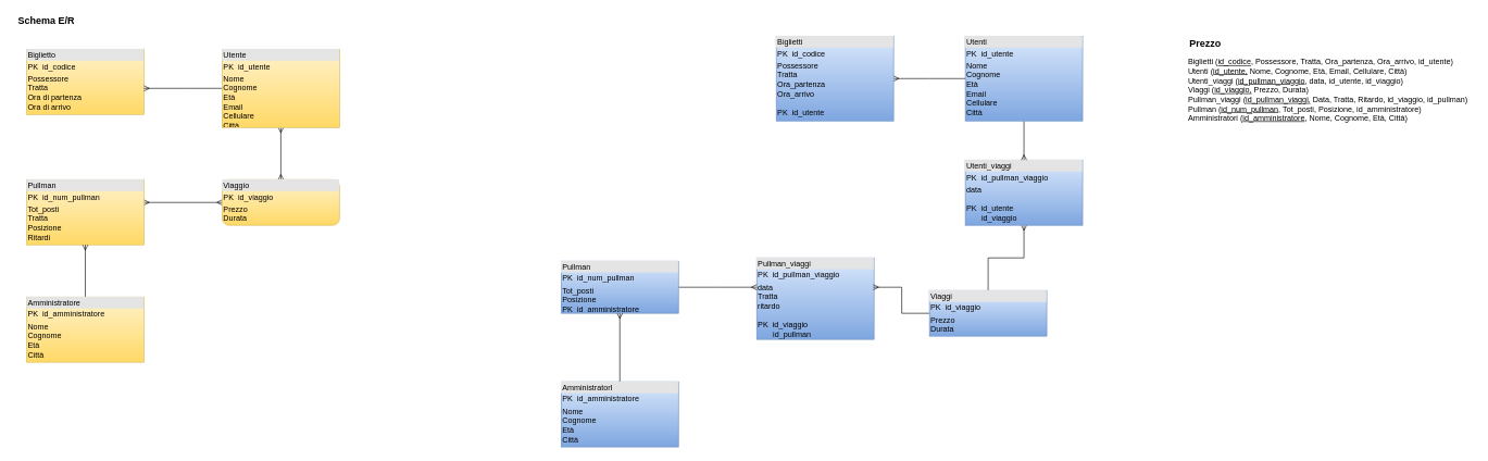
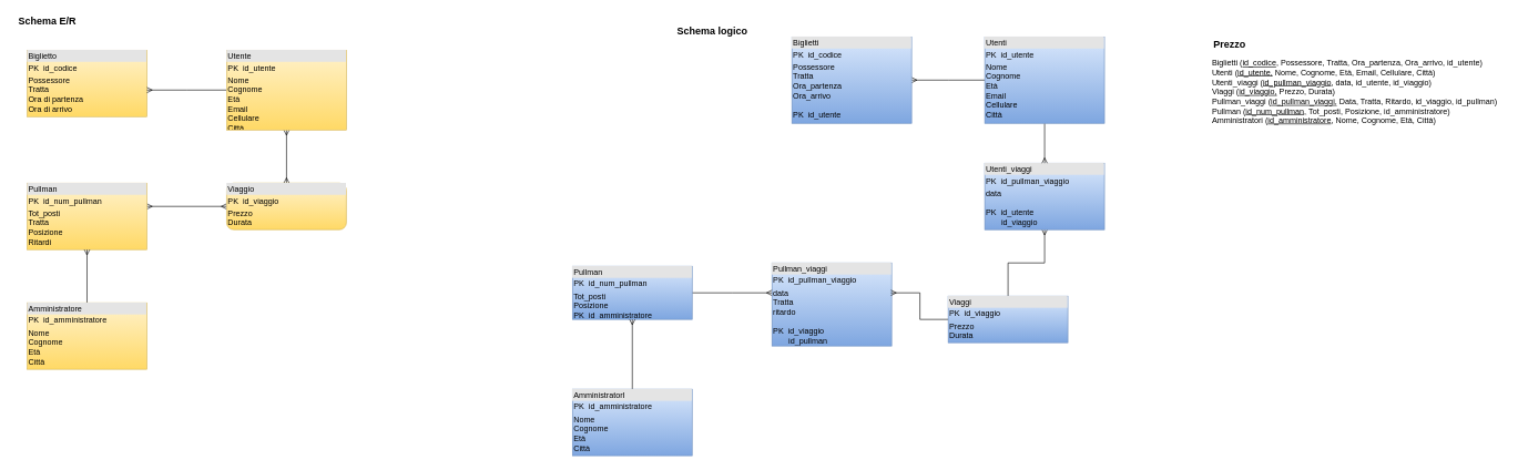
  <mxCell id="0" />
  <mxCell id="1" parent="0" />
  <mxCell id="2" value="&lt;b&gt;&lt;font style=&quot;font-size: 15px&quot;&gt;Schema E/R&lt;/font&gt;&lt;/b&gt;" style="text;html=1;resizable=0;autosize=1;align=center;verticalAlign=middle;points=[];fillColor=none;strokeColor=none;rounded=0;" parent="1" vertex="1"><mxGeometry x="20" y="20" width="100" height="20" as="geometry" /></mxCell>
  <mxCell id="3" value="&lt;div style=&quot;box-sizing: border-box ; width: 100% ; background: #e4e4e4 ; padding: 2px&quot;&gt;Biglietto&lt;/div&gt;&lt;table style=&quot;width: 100% ; font-size: 1em&quot; cellpadding=&quot;2&quot; cellspacing=&quot;0&quot;&gt;&lt;tbody&gt;&lt;tr&gt;&lt;td&gt;PK&amp;nbsp; id_codice&lt;/td&gt;&lt;td&gt;&lt;/td&gt;&lt;/tr&gt;&lt;tr&gt;&lt;td&gt;Possessore&lt;br&gt;Tratta&lt;br&gt;Ora di partenza&lt;br&gt;Ora di arrivo&lt;/td&gt;&lt;td&gt;&lt;/td&gt;&lt;/tr&gt;&lt;/tbody&gt;&lt;/table&gt;" style="verticalAlign=top;align=left;overflow=fill;html=1;strokeColor=#d6b656;fillColor=#fff2cc;gradientColor=#ffd966;" parent="1" vertex="1"><mxGeometry x="40" y="75" width="180" height="100" as="geometry" /></mxCell>
  <mxCell id="4" value="&lt;div style=&quot;box-sizing: border-box ; width: 100% ; background: #e4e4e4 ; padding: 2px&quot;&gt;Pullman_viaggi&lt;/div&gt;&lt;table style=&quot;width: 100% ; font-size: 1em&quot; cellpadding=&quot;2&quot; cellspacing=&quot;0&quot;&gt;&lt;tbody&gt;&lt;tr&gt;&lt;td&gt;PK&amp;nbsp; id_pullman_viaggio&lt;/td&gt;&lt;td&gt;&lt;/td&gt;&lt;/tr&gt;&lt;tr&gt;&lt;td&gt;data&lt;br&gt;Tratta&lt;br&gt;ritardo&lt;br&gt;&lt;br&gt;PK&amp;nbsp; id_viaggio&lt;br&gt;&amp;nbsp; &amp;nbsp; &amp;nbsp; &amp;nbsp;id_pullman&lt;br&gt;&lt;br&gt;&lt;/td&gt;&lt;td&gt;&lt;/td&gt;&lt;/tr&gt;&lt;/tbody&gt;&lt;/table&gt;" style="verticalAlign=top;align=left;overflow=fill;html=1;gradientColor=#7ea6e0;fillColor=#dae8fc;strokeColor=#6c8ebf;" parent="1" vertex="1"><mxGeometry x="1160" y="395" width="180" height="125" as="geometry" /></mxCell>
  <mxCell id="5" style="edgeStyle=orthogonalEdgeStyle;rounded=0;orthogonalLoop=1;jettySize=auto;html=1;startArrow=none;startFill=0;endArrow=ERmany;endFill=0;" parent="1" source="7" edge="1"><mxGeometry relative="1" as="geometry"><mxPoint x="220" y="135" as="targetPoint" /></mxGeometry></mxCell>
  <mxCell id="6" style="edgeStyle=orthogonalEdgeStyle;rounded=0;orthogonalLoop=1;jettySize=auto;html=1;entryX=0.5;entryY=0;entryDx=0;entryDy=0;startArrow=ERmany;startFill=0;endArrow=ERmany;endFill=0;" parent="1" source="7" target="9" edge="1"><mxGeometry relative="1" as="geometry" /></mxCell>
  <mxCell id="7" value="&lt;div style=&quot;box-sizing: border-box ; width: 100% ; background: #e4e4e4 ; padding: 2px&quot;&gt;Utente&lt;/div&gt;&lt;table style=&quot;width: 100% ; font-size: 1em&quot; cellpadding=&quot;2&quot; cellspacing=&quot;0&quot;&gt;&lt;tbody&gt;&lt;tr&gt;&lt;td&gt;PK&amp;nbsp; id_utente&lt;/td&gt;&lt;td&gt;&lt;/td&gt;&lt;/tr&gt;&lt;tr&gt;&lt;td&gt;Nome&lt;br&gt;Cognome&lt;br&gt;Età&lt;br&gt;Email&lt;br&gt;Cellulare&lt;br&gt;Città&lt;/td&gt;&lt;td&gt;&lt;/td&gt;&lt;/tr&gt;&lt;/tbody&gt;&lt;/table&gt;" style="verticalAlign=top;align=left;overflow=fill;html=1;gradientColor=#ffd966;fillColor=#fff2cc;strokeColor=#d6b656;" parent="1" vertex="1"><mxGeometry x="340" y="75" width="180" height="120" as="geometry" /></mxCell>
  <mxCell id="8" style="edgeStyle=orthogonalEdgeStyle;rounded=0;orthogonalLoop=1;jettySize=auto;html=1;entryX=1;entryY=0.35;entryDx=0;entryDy=0;entryPerimeter=0;startArrow=ERmany;startFill=0;endArrow=ERmany;endFill=0;" parent="1" source="9" target="10" edge="1"><mxGeometry relative="1" as="geometry" /></mxCell>
  <mxCell id="9" value="&lt;div style=&quot;box-sizing: border-box ; width: 100% ; background: #e4e4e4 ; padding: 2px&quot;&gt;Viaggio&lt;/div&gt;&lt;table style=&quot;width: 100% ; font-size: 1em&quot; cellpadding=&quot;2&quot; cellspacing=&quot;0&quot;&gt;&lt;tbody&gt;&lt;tr&gt;&lt;td&gt;PK&amp;nbsp; id_viaggio&lt;/td&gt;&lt;td&gt;&lt;/td&gt;&lt;/tr&gt;&lt;tr&gt;&lt;td&gt;Prezzo&lt;br&gt;Durata&lt;/td&gt;&lt;td&gt;&lt;/td&gt;&lt;/tr&gt;&lt;/tbody&gt;&lt;/table&gt;" style="verticalAlign=top;align=left;overflow=fill;html=1;gradientColor=#ffd966;fillColor=#fff2cc;strokeColor=#d6b656;rounded=1;" parent="1" vertex="1"><mxGeometry x="340" y="275" width="180" height="70" as="geometry" /></mxCell>
  <mxCell id="10" value="&lt;div style=&quot;box-sizing: border-box ; width: 100% ; background: #e4e4e4 ; padding: 2px&quot;&gt;Pullman&lt;/div&gt;&lt;table style=&quot;width: 100% ; font-size: 1em&quot; cellpadding=&quot;2&quot; cellspacing=&quot;0&quot;&gt;&lt;tbody&gt;&lt;tr&gt;&lt;td&gt;PK&amp;nbsp; id_num_pullman&lt;/td&gt;&lt;td&gt;&lt;/td&gt;&lt;/tr&gt;&lt;tr&gt;&lt;td&gt;Tot_posti&lt;br&gt;Tratta&lt;br&gt;Posizione&lt;br&gt;Ritardi&lt;/td&gt;&lt;td&gt;&lt;/td&gt;&lt;/tr&gt;&lt;/tbody&gt;&lt;/table&gt;" style="verticalAlign=top;align=left;overflow=fill;html=1;gradientColor=#ffd966;fillColor=#fff2cc;strokeColor=#d6b656;" parent="1" vertex="1"><mxGeometry x="40" y="275" width="180" height="100" as="geometry" /></mxCell>
  <mxCell id="11" style="edgeStyle=orthogonalEdgeStyle;rounded=0;orthogonalLoop=1;jettySize=auto;html=1;entryX=0.5;entryY=1;entryDx=0;entryDy=0;startArrow=none;startFill=0;endArrow=ERmany;endFill=0;" parent="1" source="12" target="10" edge="1"><mxGeometry relative="1" as="geometry" /></mxCell>
  <mxCell id="12" value="&lt;div style=&quot;box-sizing: border-box ; width: 100% ; background: #e4e4e4 ; padding: 2px&quot;&gt;Amministratore&lt;/div&gt;&lt;table style=&quot;width: 100% ; font-size: 1em&quot; cellpadding=&quot;2&quot; cellspacing=&quot;0&quot;&gt;&lt;tbody&gt;&lt;tr&gt;&lt;td&gt;PK&amp;nbsp; id_amministratore&lt;/td&gt;&lt;td&gt;&lt;/td&gt;&lt;/tr&gt;&lt;tr&gt;&lt;td&gt;Nome&lt;br&gt;Cognome&lt;br&gt;Età&lt;br&gt;Città&lt;/td&gt;&lt;td&gt;&lt;/td&gt;&lt;/tr&gt;&lt;/tbody&gt;&lt;/table&gt;" style="verticalAlign=top;align=left;overflow=fill;html=1;gradientColor=#ffd966;fillColor=#fff2cc;strokeColor=#d6b656;" parent="1" vertex="1"><mxGeometry x="40" y="455" width="180" height="100" as="geometry" /></mxCell>
  <mxCell id="13" style="edgeStyle=orthogonalEdgeStyle;rounded=0;orthogonalLoop=1;jettySize=auto;html=1;startArrow=none;startFill=0;endArrow=ERmany;endFill=0;" parent="1" source="14" edge="1"><mxGeometry relative="1" as="geometry"><mxPoint x="1160" y="440" as="targetPoint" /></mxGeometry></mxCell>
  <mxCell id="14" value="&lt;div style=&quot;box-sizing: border-box ; width: 100% ; background: #e4e4e4 ; padding: 2px&quot;&gt;Pullman&lt;/div&gt;&lt;table style=&quot;width: 100% ; font-size: 1em&quot; cellpadding=&quot;2&quot; cellspacing=&quot;0&quot;&gt;&lt;tbody&gt;&lt;tr&gt;&lt;td&gt;PK&amp;nbsp; id_num_pullman&lt;/td&gt;&lt;td&gt;&lt;/td&gt;&lt;/tr&gt;&lt;tr&gt;&lt;td&gt;Tot_posti&lt;br&gt;Posizione&lt;br&gt;PK&amp;nbsp; id_amministratore&lt;/td&gt;&lt;td&gt;&lt;/td&gt;&lt;/tr&gt;&lt;/tbody&gt;&lt;/table&gt;" style="verticalAlign=top;align=left;overflow=fill;html=1;gradientColor=#7ea6e0;fillColor=#dae8fc;strokeColor=#6c8ebf;" parent="1" vertex="1"><mxGeometry x="860" y="400" width="180" height="80" as="geometry" /></mxCell>
  <mxCell id="15" style="edgeStyle=orthogonalEdgeStyle;rounded=0;orthogonalLoop=1;jettySize=auto;html=1;entryX=0.5;entryY=1;entryDx=0;entryDy=0;startArrow=none;startFill=0;endArrow=ERmany;endFill=0;" parent="1" source="17" target="18" edge="1"><mxGeometry relative="1" as="geometry" /></mxCell>
  <mxCell id="16" style="edgeStyle=orthogonalEdgeStyle;rounded=0;orthogonalLoop=1;jettySize=auto;html=1;entryX=0.994;entryY=0.36;entryDx=0;entryDy=0;entryPerimeter=0;startArrow=none;startFill=0;endArrow=ERmany;endFill=0;" parent="1" source="17" target="4" edge="1"><mxGeometry relative="1" as="geometry" /></mxCell>
  <mxCell id="17" value="&lt;div style=&quot;box-sizing: border-box ; width: 100% ; background: #e4e4e4 ; padding: 2px&quot;&gt;Viaggi&lt;/div&gt;&lt;table style=&quot;width: 100% ; font-size: 1em&quot; cellpadding=&quot;2&quot; cellspacing=&quot;0&quot;&gt;&lt;tbody&gt;&lt;tr&gt;&lt;td&gt;PK&amp;nbsp; id_viaggio&lt;/td&gt;&lt;td&gt;&lt;/td&gt;&lt;/tr&gt;&lt;tr&gt;&lt;td&gt;Prezzo&lt;br&gt;Durata&lt;/td&gt;&lt;td&gt;&lt;/td&gt;&lt;/tr&gt;&lt;/tbody&gt;&lt;/table&gt;" style="verticalAlign=top;align=left;overflow=fill;html=1;gradientColor=#7ea6e0;fillColor=#dae8fc;strokeColor=#6c8ebf;" parent="1" vertex="1"><mxGeometry x="1425" y="445" width="180" height="70" as="geometry" /></mxCell>
  <mxCell id="18" value="&lt;div style=&quot;box-sizing: border-box ; width: 100% ; background: #e4e4e4 ; padding: 2px&quot;&gt;Utenti_viaggi&lt;/div&gt;&lt;table style=&quot;width: 100% ; font-size: 1em&quot; cellpadding=&quot;2&quot; cellspacing=&quot;0&quot;&gt;&lt;tbody&gt;&lt;tr&gt;&lt;td&gt;PK&amp;nbsp; id_pullman_viaggio&lt;/td&gt;&lt;td&gt;&lt;/td&gt;&lt;/tr&gt;&lt;tr&gt;&lt;td&gt;data&lt;br&gt;&lt;br&gt;PK&amp;nbsp; id_utente&lt;br&gt;&amp;nbsp; &amp;nbsp; &amp;nbsp; &amp;nbsp;id_viaggio&lt;br&gt;&lt;br&gt;&lt;/td&gt;&lt;td&gt;&lt;/td&gt;&lt;/tr&gt;&lt;/tbody&gt;&lt;/table&gt;" style="verticalAlign=top;align=left;overflow=fill;html=1;gradientColor=#7ea6e0;fillColor=#dae8fc;strokeColor=#6c8ebf;" parent="1" vertex="1"><mxGeometry x="1480" y="245" width="180" height="100" as="geometry" /></mxCell>
  <mxCell id="19" style="edgeStyle=orthogonalEdgeStyle;rounded=0;orthogonalLoop=1;jettySize=auto;html=1;entryX=0.5;entryY=0;entryDx=0;entryDy=0;startArrow=none;startFill=0;endArrow=ERmany;endFill=0;" parent="1" source="21" target="18" edge="1"><mxGeometry relative="1" as="geometry" /></mxCell>
  <mxCell id="20" style="edgeStyle=orthogonalEdgeStyle;rounded=0;orthogonalLoop=1;jettySize=auto;html=1;startArrow=none;startFill=0;endArrow=ERmany;endFill=0;" parent="1" source="21" edge="1"><mxGeometry relative="1" as="geometry"><mxPoint x="1370" y="120" as="targetPoint" /></mxGeometry></mxCell>
  <mxCell id="21" value="&lt;div style=&quot;box-sizing: border-box ; width: 100% ; background: #e4e4e4 ; padding: 2px&quot;&gt;Utenti&lt;/div&gt;&lt;table style=&quot;width: 100% ; font-size: 1em&quot; cellpadding=&quot;2&quot; cellspacing=&quot;0&quot;&gt;&lt;tbody&gt;&lt;tr&gt;&lt;td&gt;PK&amp;nbsp; id_utente&lt;/td&gt;&lt;td&gt;&lt;/td&gt;&lt;/tr&gt;&lt;tr&gt;&lt;td&gt;Nome&lt;br&gt;Cognome&lt;br&gt;Età&lt;br&gt;Email&lt;br&gt;Cellulare&lt;br&gt;Città&lt;/td&gt;&lt;td&gt;&lt;/td&gt;&lt;/tr&gt;&lt;/tbody&gt;&lt;/table&gt;" style="verticalAlign=top;align=left;overflow=fill;html=1;gradientColor=#7ea6e0;fillColor=#dae8fc;strokeColor=#6c8ebf;" parent="1" vertex="1"><mxGeometry x="1480" y="55" width="180" height="130" as="geometry" /></mxCell>
  <mxCell id="22" value="&lt;div style=&quot;box-sizing: border-box ; width: 100% ; background: #e4e4e4 ; padding: 2px&quot;&gt;Biglietti&lt;/div&gt;&lt;table style=&quot;width: 100% ; font-size: 1em&quot; cellpadding=&quot;2&quot; cellspacing=&quot;0&quot;&gt;&lt;tbody&gt;&lt;tr&gt;&lt;td&gt;PK&amp;nbsp; id_codice&lt;/td&gt;&lt;td&gt;&lt;/td&gt;&lt;/tr&gt;&lt;tr&gt;&lt;td&gt;Possessore&lt;br&gt;Tratta&lt;br&gt;Ora_partenza&lt;br&gt;Ora_arrivo&lt;br&gt;&lt;br&gt;PK&amp;nbsp; id_utente&lt;/td&gt;&lt;td&gt;&lt;/td&gt;&lt;/tr&gt;&lt;/tbody&gt;&lt;/table&gt;" style="verticalAlign=top;align=left;overflow=fill;html=1;gradientColor=#7ea6e0;fillColor=#dae8fc;strokeColor=#6c8ebf;" parent="1" vertex="1"><mxGeometry x="1190" y="55" width="180" height="130" as="geometry" /></mxCell>
  <mxCell id="23" style="edgeStyle=orthogonalEdgeStyle;rounded=0;orthogonalLoop=1;jettySize=auto;html=1;entryX=0.5;entryY=1;entryDx=0;entryDy=0;startArrow=none;startFill=0;endArrow=ERmany;endFill=0;" parent="1" source="24" target="14" edge="1"><mxGeometry relative="1" as="geometry" /></mxCell>
  <mxCell id="24" value="&lt;div style=&quot;box-sizing: border-box ; width: 100% ; background: #e4e4e4 ; padding: 2px&quot;&gt;AmministratorI&lt;/div&gt;&lt;table style=&quot;width: 100% ; font-size: 1em&quot; cellpadding=&quot;2&quot; cellspacing=&quot;0&quot;&gt;&lt;tbody&gt;&lt;tr&gt;&lt;td&gt;PK&amp;nbsp; id_amministratore&lt;/td&gt;&lt;td&gt;&lt;/td&gt;&lt;/tr&gt;&lt;tr&gt;&lt;td&gt;Nome&lt;br&gt;Cognome&lt;br&gt;Età&lt;br&gt;Città&lt;/td&gt;&lt;td&gt;&lt;/td&gt;&lt;/tr&gt;&lt;/tbody&gt;&lt;/table&gt;" style="verticalAlign=top;align=left;overflow=fill;html=1;gradientColor=#7ea6e0;fillColor=#dae8fc;strokeColor=#6c8ebf;" parent="1" vertex="1"><mxGeometry x="860" y="585" width="180" height="100" as="geometry" /></mxCell>
+ <mxCell id="25" value="&lt;b&gt;&lt;font style=&quot;font-size: 15px&quot;&gt;Schema logico&lt;/font&gt;&lt;/b&gt;" style="text;html=1;resizable=0;autosize=1;align=center;verticalAlign=middle;points=[];fillColor=none;strokeColor=none;rounded=0;" parent="1" vertex="1"><mxGeometry x="1010" y="35" width="120" height="20" as="geometry" /></mxCell>
  <mxCell id="26" value="&lt;b&gt;&lt;font style=&quot;font-size: 15px&quot;&gt;Prezzo&amp;nbsp;&lt;/font&gt;&lt;/b&gt;" style="text;html=1;resizable=0;autosize=1;align=center;verticalAlign=middle;points=[];fillColor=none;strokeColor=none;rounded=0;" parent="1" vertex="1"><mxGeometry x="1810" y="55" width="80" height="20" as="geometry" /></mxCell>
  <mxCell id="27" value="Biglietti (&lt;u&gt;id_codice&lt;/u&gt;, Possessore, Tratta, Ora_partenza, Ora_arrivo, id_utente)&lt;br&gt;&lt;div&gt;Utenti (&lt;u&gt;id_utente,&lt;/u&gt;&amp;nbsp;Nome, Cognome, Età, Email, Cellulare, Città)&lt;/div&gt;&lt;div&gt;Utenti_viaggi (&lt;u&gt;id_pullman_viaggio&lt;/u&gt;, data, id_utente, id_viaggio)&lt;/div&gt;&lt;div&gt;Viaggi (&lt;u&gt;id_viaggio,&lt;/u&gt;&amp;nbsp;Prezzo, Durata)&lt;/div&gt;&lt;div&gt;Pullman_viaggi (&lt;u&gt;id_pullman_viaggi,&lt;/u&gt;&amp;nbsp;Data, Tratta, Ritardo, id_viaggio, id_pullman)&lt;/div&gt;&lt;div&gt;Pullman (&lt;u&gt;id_num_pullman,&lt;/u&gt;&amp;nbsp;Tot_posti, Posizione, id_amministratore)&lt;/div&gt;&lt;div&gt;Amministratori (&lt;u&gt;id_amministratore&lt;/u&gt;, Nome, Cognome, Età, Città)&amp;nbsp;&lt;/div&gt;&lt;div&gt;&lt;br&gt;&lt;/div&gt;" style="text;html=1;resizable=0;autosize=1;align=left;verticalAlign=middle;points=[];fillColor=none;strokeColor=none;rounded=0;" parent="1" vertex="1"><mxGeometry x="1820" y="85" width="440" height="120" as="geometry" /></mxCell>
